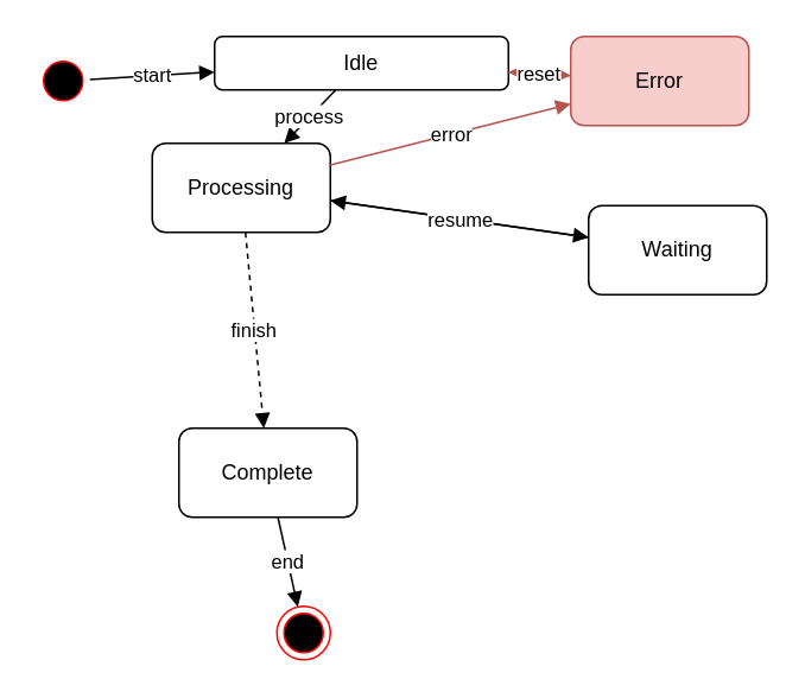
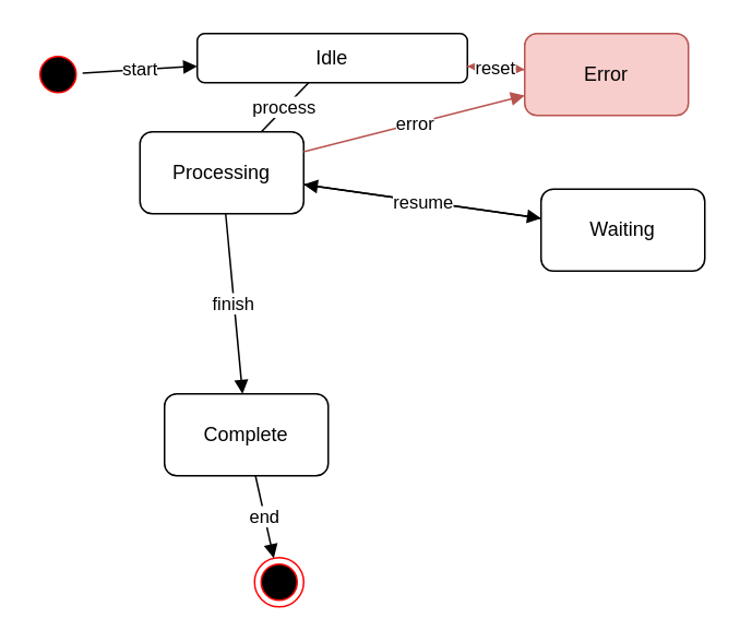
  <mxCell id="0" />
  <mxCell id="1" parent="0" />
  <mxCell id="2" value="" style="ellipse;html=1;shape=startState;fillColor=#000000;strokeColor=#ff0000;" vertex="1" parent="1"><mxGeometry x="20" y="30" width="30" height="30" as="geometry" /></mxCell>
  <mxCell id="3" value="Idle" style="rounded=1;whiteSpace=wrap;html=1;" vertex="1" parent="1"><mxGeometry x="120" y="20" width="165" height="30" as="geometry" /></mxCell>
  <mxCell id="4" value="Processing" style="rounded=1;whiteSpace=wrap;html=1;" vertex="1" parent="1"><mxGeometry x="85" y="80" width="100" height="50" as="geometry" /></mxCell>
  <mxCell id="5" value="Waiting" style="rounded=1;whiteSpace=wrap;html=1;" vertex="1" parent="1"><mxGeometry x="330" y="115" width="100" height="50" as="geometry" /></mxCell>
  <mxCell id="6" value="Complete" style="rounded=1;whiteSpace=wrap;html=1;" vertex="1" parent="1"><mxGeometry x="100" y="240" width="100" height="50" as="geometry" /></mxCell>
  <mxCell id="7" value="Error" style="rounded=1;whiteSpace=wrap;html=1;fillColor=#f8cecc;strokeColor=#b85450;" vertex="1" parent="1"><mxGeometry x="320" y="20" width="100" height="50" as="geometry" /></mxCell>
  <mxCell id="8" value="" style="ellipse;html=1;shape=endState;fillColor=#000000;strokeColor=#ff0000;" vertex="1" parent="1"><mxGeometry x="155" y="340" width="30" height="30" as="geometry" /></mxCell>
  <mxCell id="9" value="start" style="endArrow=block;html=1;rounded=0;" edge="1" parent="1" source="2" target="3"><mxGeometry width="50" height="50" relative="1" as="geometry"><mxPoint x="50" y="45" as="sourcePoint" /><mxPoint x="120" y="45" as="targetPoint" /></mxGeometry></mxCell>
- <mxCell id="10" value="process" style="endArrow=block;html=1;rounded=0;" edge="1" parent="1" source="3" target="4"><mxGeometry width="50" height="50" relative="1" as="geometry"><mxPoint x="170" y="70" as="sourcePoint" /><mxPoint x="170" y="130" as="targetPoint" /></mxGeometry></mxCell>
+ <mxCell id="10" value="process" style="endArrow=none;html=1;rounded=0;" edge="1" parent="1" source="3" target="4"><mxGeometry width="50" height="50" relative="1" as="geometry"><mxPoint x="170" y="70" as="sourcePoint" /><mxPoint x="170" y="130" as="targetPoint" /></mxGeometry></mxCell>
  <mxCell id="11" value="wait" style="endArrow=block;html=1;rounded=0;" edge="1" parent="1" source="4" target="5"><mxGeometry width="50" height="50" relative="1" as="geometry"><mxPoint x="220" y="155" as="sourcePoint" /><mxPoint x="320" y="155" as="targetPoint" /></mxGeometry></mxCell>
  <mxCell id="12" value="resume" style="endArrow=block;html=1;rounded=0;" edge="1" parent="1" source="5" target="4"><mxGeometry width="50" height="50" relative="1" as="geometry"><mxPoint x="320" y="165" as="sourcePoint" /><mxPoint x="220" y="165" as="targetPoint" /></mxGeometry></mxCell>
- <mxCell id="13" value="finish" style="endArrow=block;html=1;rounded=0;dashed=1;" edge="1" parent="1" source="4" target="6"><mxGeometry width="50" height="50" relative="1" as="geometry"><mxPoint x="170" y="180" as="sourcePoint" /><mxPoint x="170" y="240" as="targetPoint" /></mxGeometry></mxCell>
+ <mxCell id="13" value="finish" style="endArrow=block;html=1;rounded=0;" edge="1" parent="1" source="4" target="6"><mxGeometry width="50" height="50" relative="1" as="geometry"><mxPoint x="170" y="180" as="sourcePoint" /><mxPoint x="170" y="240" as="targetPoint" /></mxGeometry></mxCell>
  <mxCell id="14" value="error" style="endArrow=block;html=1;rounded=0;strokeColor=#b85450;" edge="1" parent="1" source="3" target="7"><mxGeometry width="50" height="50" relative="1" as="geometry"><mxPoint x="220" y="45" as="sourcePoint" /><mxPoint x="320" y="45" as="targetPoint" /></mxGeometry></mxCell>
  <mxCell id="15" value="error" style="endArrow=block;html=1;rounded=0;strokeColor=#b85450;" edge="1" parent="1" source="4" target="7"><mxGeometry width="50" height="50" relative="1" as="geometry"><mxPoint x="220" y="130" as="sourcePoint" /><mxPoint x="320" y="70" as="targetPoint" /></mxGeometry></mxCell>
  <mxCell id="16" value="end" style="endArrow=block;html=1;rounded=0;" edge="1" parent="1" source="6" target="8"><mxGeometry width="50" height="50" relative="1" as="geometry"><mxPoint x="170" y="290" as="sourcePoint" /><mxPoint x="170" y="340" as="targetPoint" /></mxGeometry></mxCell>
  <mxCell id="17" value="reset" style="endArrow=block;html=1;rounded=0;strokeColor=#b85450;" edge="1" parent="1" source="7" target="3"><mxGeometry width="50" height="50" relative="1" as="geometry"><mxPoint x="320" y="45" as="sourcePoint" /><mxPoint x="220" y="45" as="targetPoint" /></mxGeometry></mxCell>
